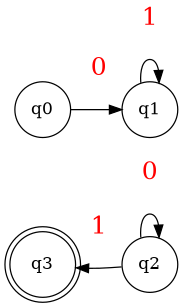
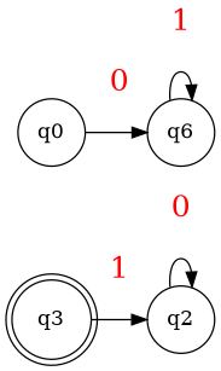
  digraph {
    fontsize=20
    rankdir=LR
    node [shape=circle]
    edge [fontcolor=red fontsize=20 labelfloat=true]
    q3 [shape=doublecircle]
    q0
-   q1
+   q1 [label=q6]
    q2
    q0 -> q1 [label="0\n "]
    q1 -> q1 [label="1\n "]
-   q2 -> q3 [label="1\n "]
+   q3 -> q2 [label="1\n "]
    q2 -> q2 [label="0\n "]
  }
